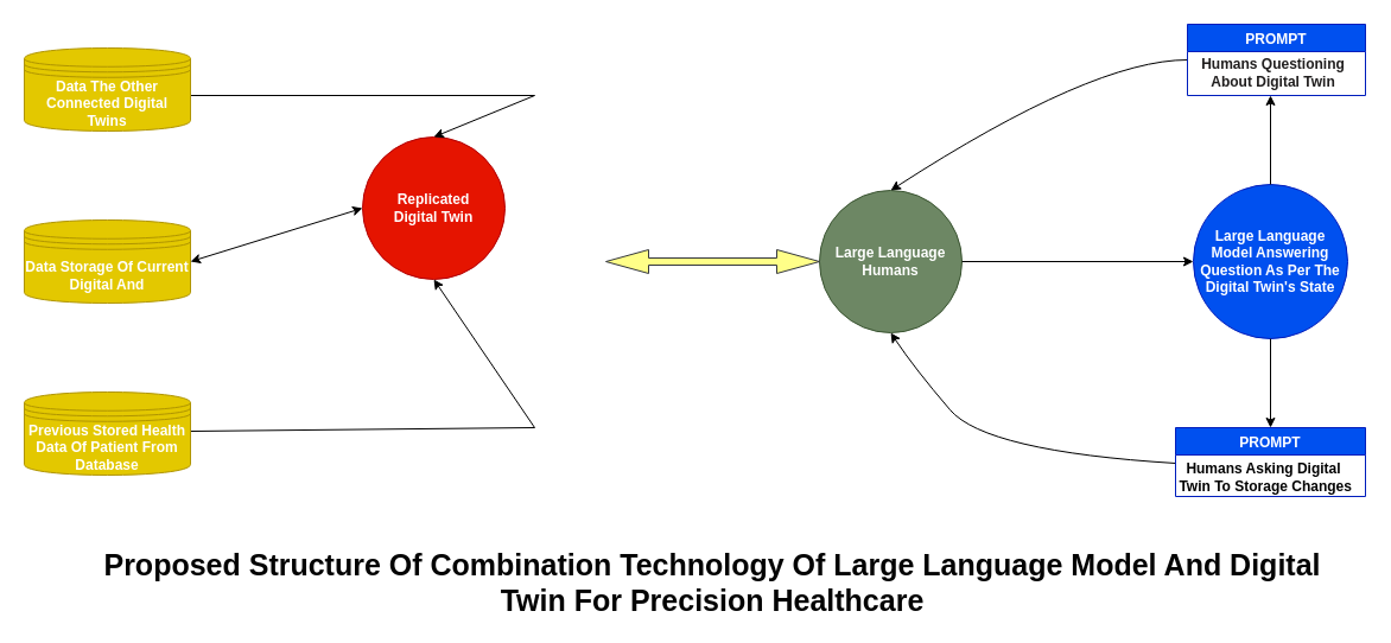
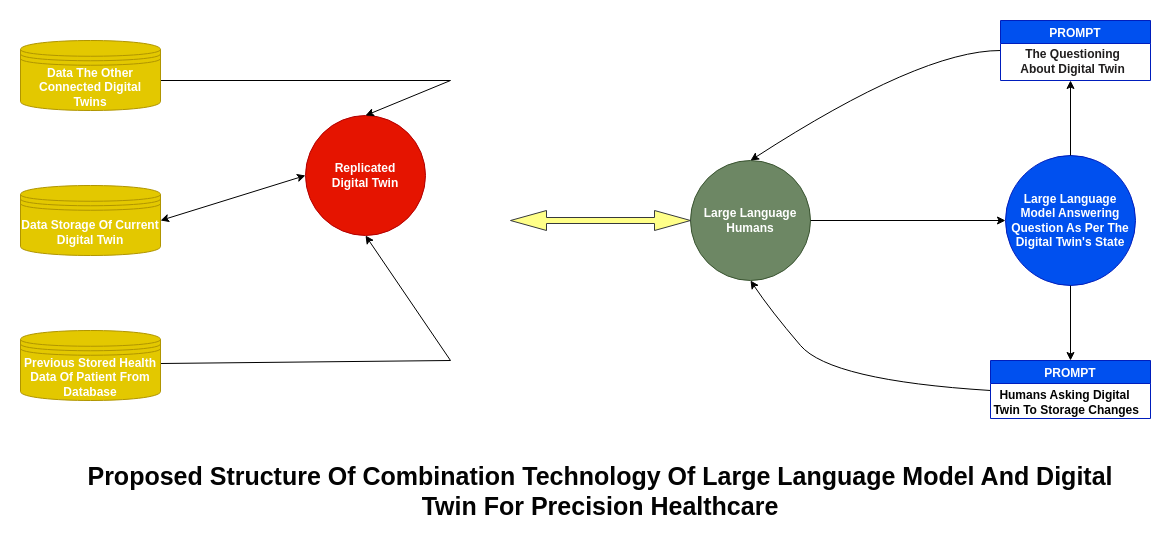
  <mxCell id="0" />
  <mxCell id="1" parent="0" />
  <mxCell id="2" value="&lt;b&gt;&lt;font color=&quot;#ffffff&quot;&gt;Replicated&lt;br&gt;Digital Twin&lt;/font&gt;&lt;/b&gt;" style="ellipse;whiteSpace=wrap;html=1;aspect=fixed;fillColor=#e51400;strokeColor=#B20000;fontColor=#ffffff;" vertex="1" parent="1"><mxGeometry x="305" y="115" width="120" height="120" as="geometry" /></mxCell>
  <mxCell id="3" value="&lt;font color=&quot;#ffffff&quot;&gt;&lt;b&gt;Large Language Humans&lt;/b&gt;&lt;/font&gt;" style="ellipse;whiteSpace=wrap;html=1;aspect=fixed;fillColor=#6d8764;strokeColor=#3A5431;fontColor=#ffffff;" vertex="1" parent="1"><mxGeometry x="690" y="160" width="120" height="120" as="geometry" /></mxCell>
  <mxCell id="4" value="&lt;font color=&quot;#ffffff&quot;&gt;&lt;b&gt;Large Language Model Answering Question As Per The Digital Twin's State&lt;/b&gt;&lt;/font&gt;" style="ellipse;whiteSpace=wrap;html=1;aspect=fixed;fillColor=#0050ef;strokeColor=#001DBC;fontColor=#ffffff;" vertex="1" parent="1"><mxGeometry x="1005" y="155" width="130" height="130" as="geometry" /></mxCell>
  <mxCell id="5" value="" style="endArrow=classic;html=1;rounded=0;fontColor=#ffffff;exitX=1;exitY=0.5;exitDx=0;exitDy=0;entryX=0.5;entryY=0;entryDx=0;entryDy=0;" edge="1" parent="1" target="2"><mxGeometry width="50" height="50" relative="1" as="geometry"><mxPoint x="160" y="80" as="sourcePoint" /><mxPoint x="570" y="120" as="targetPoint" /><Array as="points"><mxPoint x="450" y="80" /></Array></mxGeometry></mxCell>
  <mxCell id="6" value="" style="endArrow=classic;html=1;rounded=0;fontColor=#ffffff;exitX=1;exitY=0.5;exitDx=0;exitDy=0;entryX=0.5;entryY=1;entryDx=0;entryDy=0;" edge="1" parent="1" target="2"><mxGeometry width="50" height="50" relative="1" as="geometry"><mxPoint x="160" y="363" as="sourcePoint" /><mxPoint x="450" y="290" as="targetPoint" /><Array as="points"><mxPoint x="450" y="360" /></Array></mxGeometry></mxCell>
  <mxCell id="7" value="" style="endArrow=classic;html=1;rounded=0;fontColor=#ffffff;exitX=1;exitY=0.5;exitDx=0;exitDy=0;entryX=0;entryY=0.5;entryDx=0;entryDy=0;" edge="1" parent="1" source="3" target="4"><mxGeometry width="50" height="50" relative="1" as="geometry"><mxPoint x="650" y="160" as="sourcePoint" /><mxPoint x="700" y="110" as="targetPoint" /></mxGeometry></mxCell>
  <mxCell id="8" value="" style="endArrow=classic;html=1;rounded=0;fontColor=#ffffff;exitX=0.5;exitY=0;exitDx=0;exitDy=0;entryX=0.5;entryY=1;entryDx=0;entryDy=0;" edge="1" parent="1" source="4"><mxGeometry width="50" height="50" relative="1" as="geometry"><mxPoint x="790" y="100" as="sourcePoint" /><mxPoint x="1070" y="80" as="targetPoint" /></mxGeometry></mxCell>
  <mxCell id="9" value="" style="curved=1;endArrow=classic;html=1;rounded=0;fontColor=#ffffff;entryX=0.5;entryY=0;entryDx=0;entryDy=0;exitX=0;exitY=0.5;exitDx=0;exitDy=0;" edge="1" parent="1" source="17" target="3"><mxGeometry width="50" height="50" relative="1" as="geometry"><mxPoint x="1010.152" y="24.275" as="sourcePoint" /><mxPoint x="770" y="160" as="targetPoint" /><Array as="points"><mxPoint x="920" y="50" /></Array></mxGeometry></mxCell>
  <mxCell id="10" value="" style="endArrow=classic;html=1;rounded=0;fontColor=#FFFFFF;exitX=0.5;exitY=1;exitDx=0;exitDy=0;entryX=0.5;entryY=0;entryDx=0;entryDy=0;" edge="1" parent="1" source="4"><mxGeometry width="50" height="50" relative="1" as="geometry"><mxPoint x="770" y="360" as="sourcePoint" /><mxPoint x="1070" y="360" as="targetPoint" /></mxGeometry></mxCell>
  <mxCell id="11" value="" style="curved=1;endArrow=classic;html=1;rounded=0;fontColor=#FFFFFF;entryX=0.5;entryY=1;entryDx=0;entryDy=0;" edge="1" parent="1" target="3"><mxGeometry width="50" height="50" relative="1" as="geometry"><mxPoint x="990" y="390" as="sourcePoint" /><mxPoint x="820" y="310" as="targetPoint" /><Array as="points"><mxPoint x="830" y="380" /><mxPoint x="770" y="310" /></Array></mxGeometry></mxCell>
  <mxCell id="12" value="" style="endArrow=classic;startArrow=classic;html=1;rounded=0;fontColor=#FFFFFF;entryX=0;entryY=0.5;entryDx=0;entryDy=0;" edge="1" parent="1" target="2"><mxGeometry width="50" height="50" relative="1" as="geometry"><mxPoint x="160" y="220" as="sourcePoint" /><mxPoint x="210" y="170" as="targetPoint" /></mxGeometry></mxCell>
  <mxCell id="13" value="" style="shape=doubleArrow;whiteSpace=wrap;html=1;fillStyle=auto;fillColor=#ffff88;strokeColor=#36393d;" vertex="1" parent="1"><mxGeometry x="510" y="210" width="180" height="20" as="geometry" /></mxCell>
  <mxCell id="14" value="&lt;b style=&quot;border-color: var(--border-color); color: rgb(0, 0, 0);&quot;&gt;&lt;font style=&quot;border-color: var(--border-color);&quot; color=&quot;#ffffff&quot;&gt;Previous Stored Health Data Of Patient From Database&lt;/font&gt;&lt;/b&gt;" style="shape=datastore;whiteSpace=wrap;html=1;fillStyle=auto;fontColor=#000000;fillColor=#e3c800;strokeColor=#B09500;" vertex="1" parent="1"><mxGeometry x="20" y="330" width="140" height="70" as="geometry" /></mxCell>
- <mxCell id="15" value="&lt;b style=&quot;border-color: var(--border-color);&quot;&gt;&lt;font style=&quot;border-color: var(--border-color);&quot; color=&quot;#ffffff&quot;&gt;Data Storage Of Current Digital And&lt;/font&gt;&lt;/b&gt;" style="shape=datastore;whiteSpace=wrap;html=1;fillStyle=auto;fontColor=#000000;fillColor=#e3c800;strokeColor=#B09500;" vertex="1" parent="1"><mxGeometry x="20" y="185" width="140" height="70" as="geometry" /></mxCell>
+ <mxCell id="15" value="&lt;b style=&quot;border-color: var(--border-color);&quot;&gt;&lt;font style=&quot;border-color: var(--border-color);&quot; color=&quot;#ffffff&quot;&gt;Data Storage Of Current Digital Twin&lt;/font&gt;&lt;/b&gt;" style="shape=datastore;whiteSpace=wrap;html=1;fillStyle=auto;fontColor=#000000;fillColor=#e3c800;strokeColor=#B09500;" vertex="1" parent="1"><mxGeometry x="20" y="185" width="140" height="70" as="geometry" /></mxCell>
  <mxCell id="16" value="&lt;b style=&quot;border-color: var(--border-color);&quot;&gt;&lt;font style=&quot;border-color: var(--border-color);&quot; color=&quot;#ffffff&quot;&gt;Data The Other Connected Digital Twins&lt;/font&gt;&lt;/b&gt;" style="shape=datastore;whiteSpace=wrap;html=1;fillStyle=auto;fontColor=#000000;fillColor=#e3c800;strokeColor=#B09500;" vertex="1" parent="1"><mxGeometry x="20" y="40" width="140" height="70" as="geometry" /></mxCell>
  <mxCell id="17" value="PROMPT" style="swimlane;fillStyle=solid;fontColor=#ffffff;fillColor=#0050ef;strokeColor=#001DBC;" vertex="1" parent="1"><mxGeometry x="1000" y="20" width="150" height="60" as="geometry"><mxRectangle x="1070" y="110" width="90" height="30" as="alternateBounds" /></mxGeometry></mxCell>
- <mxCell id="18" value="&lt;b style=&quot;border-color: var(--border-color);&quot;&gt;&lt;font color=&quot;#201e1e&quot;&gt;Humans Questioning &lt;br&gt;About Digital Twin&lt;/font&gt;&lt;/b&gt;" style="text;html=1;align=center;verticalAlign=middle;resizable=0;points=[];autosize=1;strokeColor=none;fillColor=none;fontColor=#1d1b1b;" vertex="1" parent="17"><mxGeometry x="2" y="21" width="140" height="40" as="geometry" /></mxCell>
+ <mxCell id="18" value="&lt;b style=&quot;border-color: var(--border-color);&quot;&gt;&lt;font color=&quot;#201e1e&quot;&gt;The Questioning &lt;br&gt;About Digital Twin&lt;/font&gt;&lt;/b&gt;" style="text;html=1;align=center;verticalAlign=middle;resizable=0;points=[];autosize=1;strokeColor=none;fillColor=none;fontColor=#1d1b1b;" vertex="1" parent="17"><mxGeometry x="2" y="21" width="140" height="40" as="geometry" /></mxCell>
  <mxCell id="19" value="PROMPT" style="swimlane;fillStyle=solid;fontColor=#ffffff;fillColor=#0050ef;strokeColor=#001DBC;" vertex="1" parent="1"><mxGeometry x="990" y="360" width="160" height="58" as="geometry"><mxRectangle x="1070" y="110" width="90" height="30" as="alternateBounds" /></mxGeometry></mxCell>
  <mxCell id="20" value="&lt;b style=&quot;border-color: var(--border-color);&quot;&gt;&lt;font color=&quot;#030303&quot;&gt;Humans Asking Digital&lt;br&gt;&amp;nbsp;Twin To Storage Changes&lt;/font&gt;&lt;/b&gt;" style="text;html=1;align=center;verticalAlign=middle;resizable=0;points=[];autosize=1;strokeColor=none;fillColor=none;fontColor=#1d1b1b;" vertex="1" parent="19"><mxGeometry x="-6" y="22" width="160" height="40" as="geometry" /></mxCell>
  <mxCell id="21" value="&lt;b&gt;&lt;font style=&quot;font-size: 25px;&quot;&gt;Proposed Structure Of Combination Technology Of Large Language Model And Digital Twin For Precision Healthcare&lt;/font&gt;&lt;/b&gt;" style="text;html=1;strokeColor=none;fillColor=none;align=center;verticalAlign=middle;whiteSpace=wrap;rounded=0;fontColor=#030303;" vertex="1" parent="1"><mxGeometry x="85" y="460" width="1030" height="60" as="geometry" /></mxCell>
